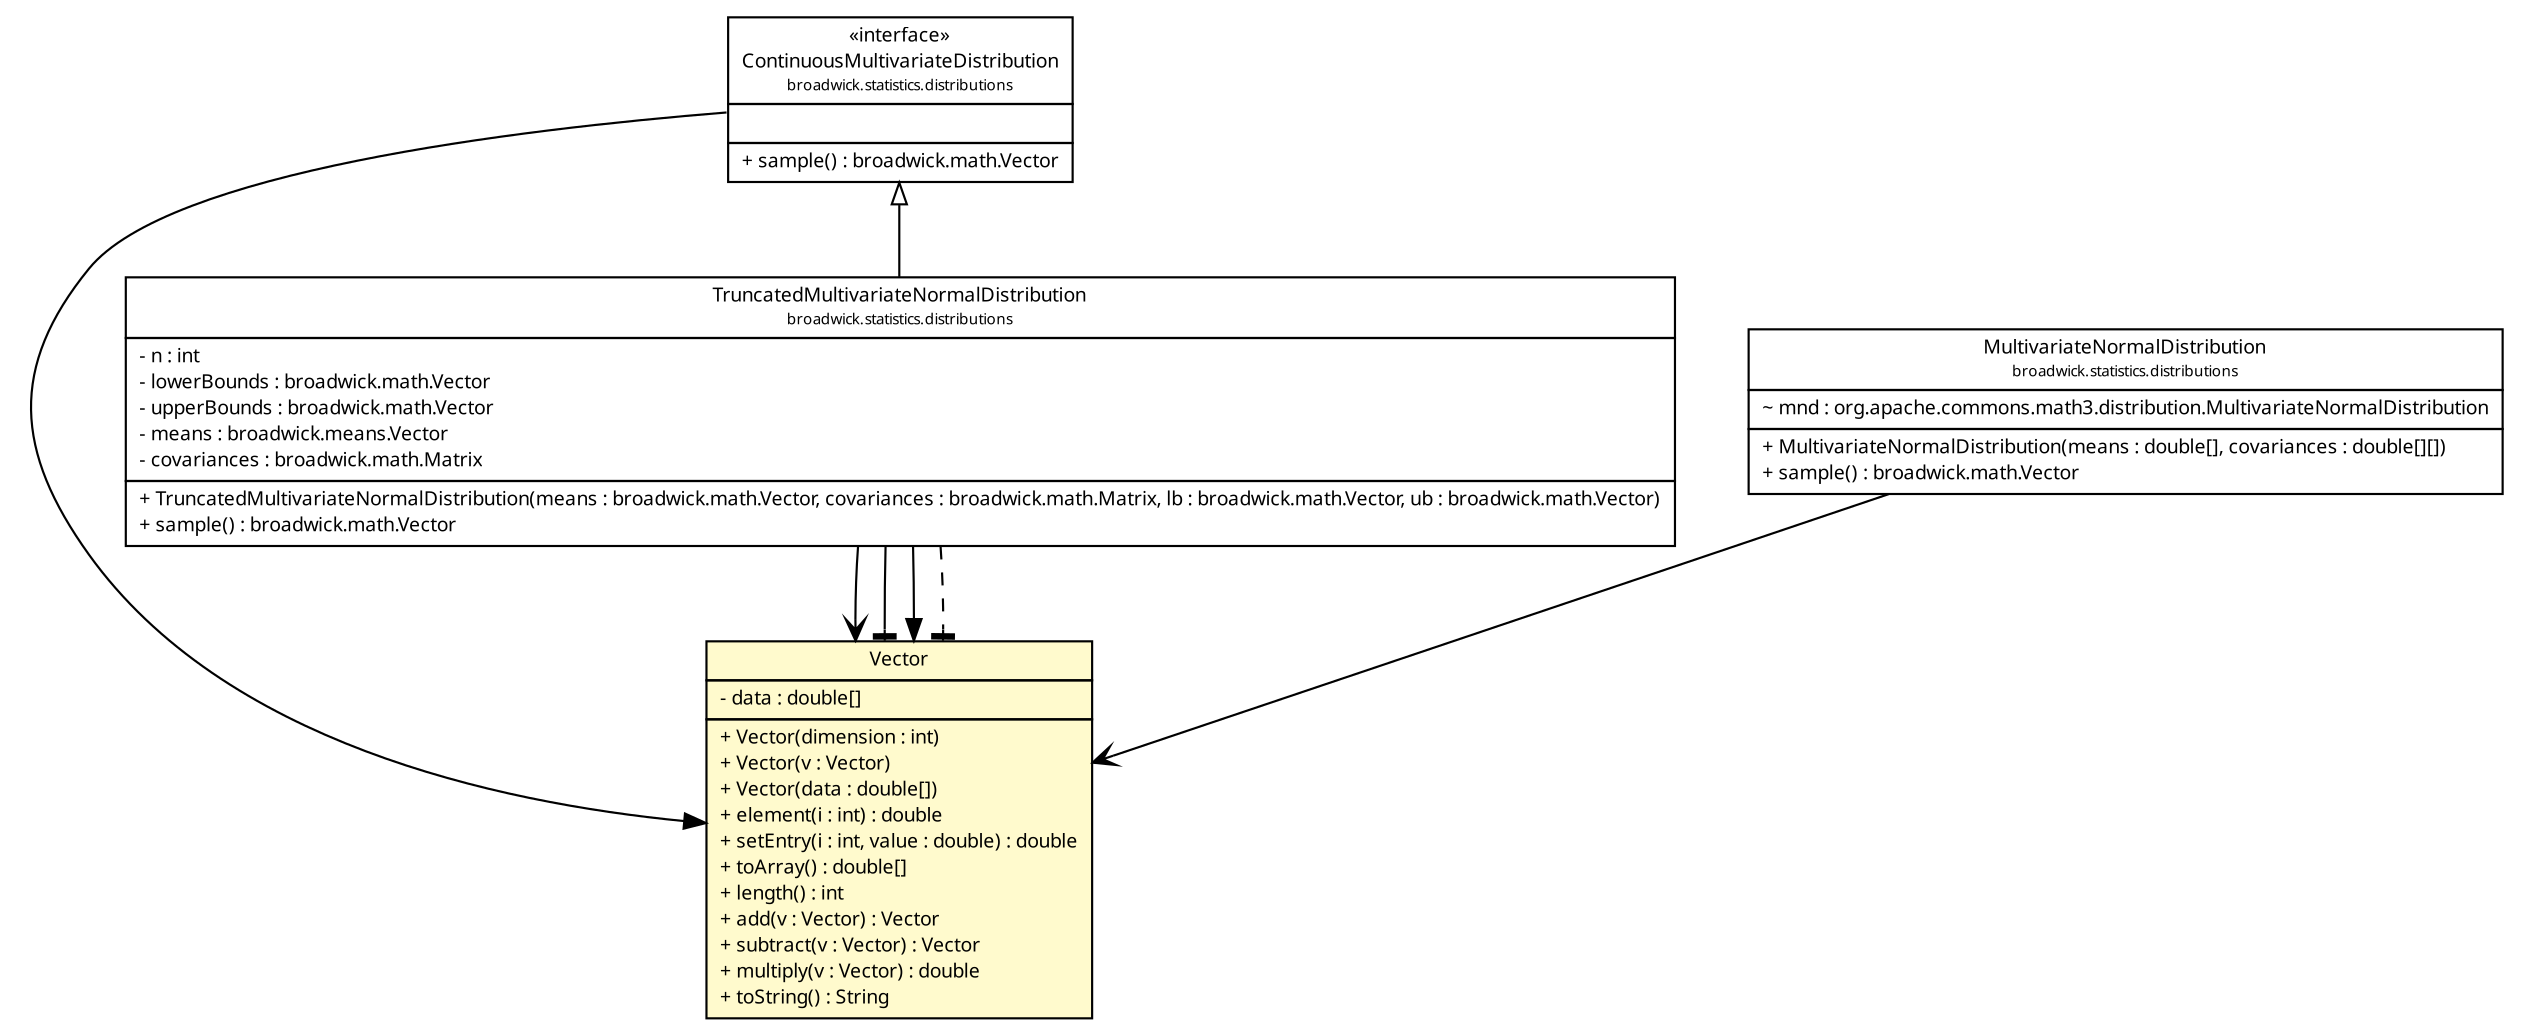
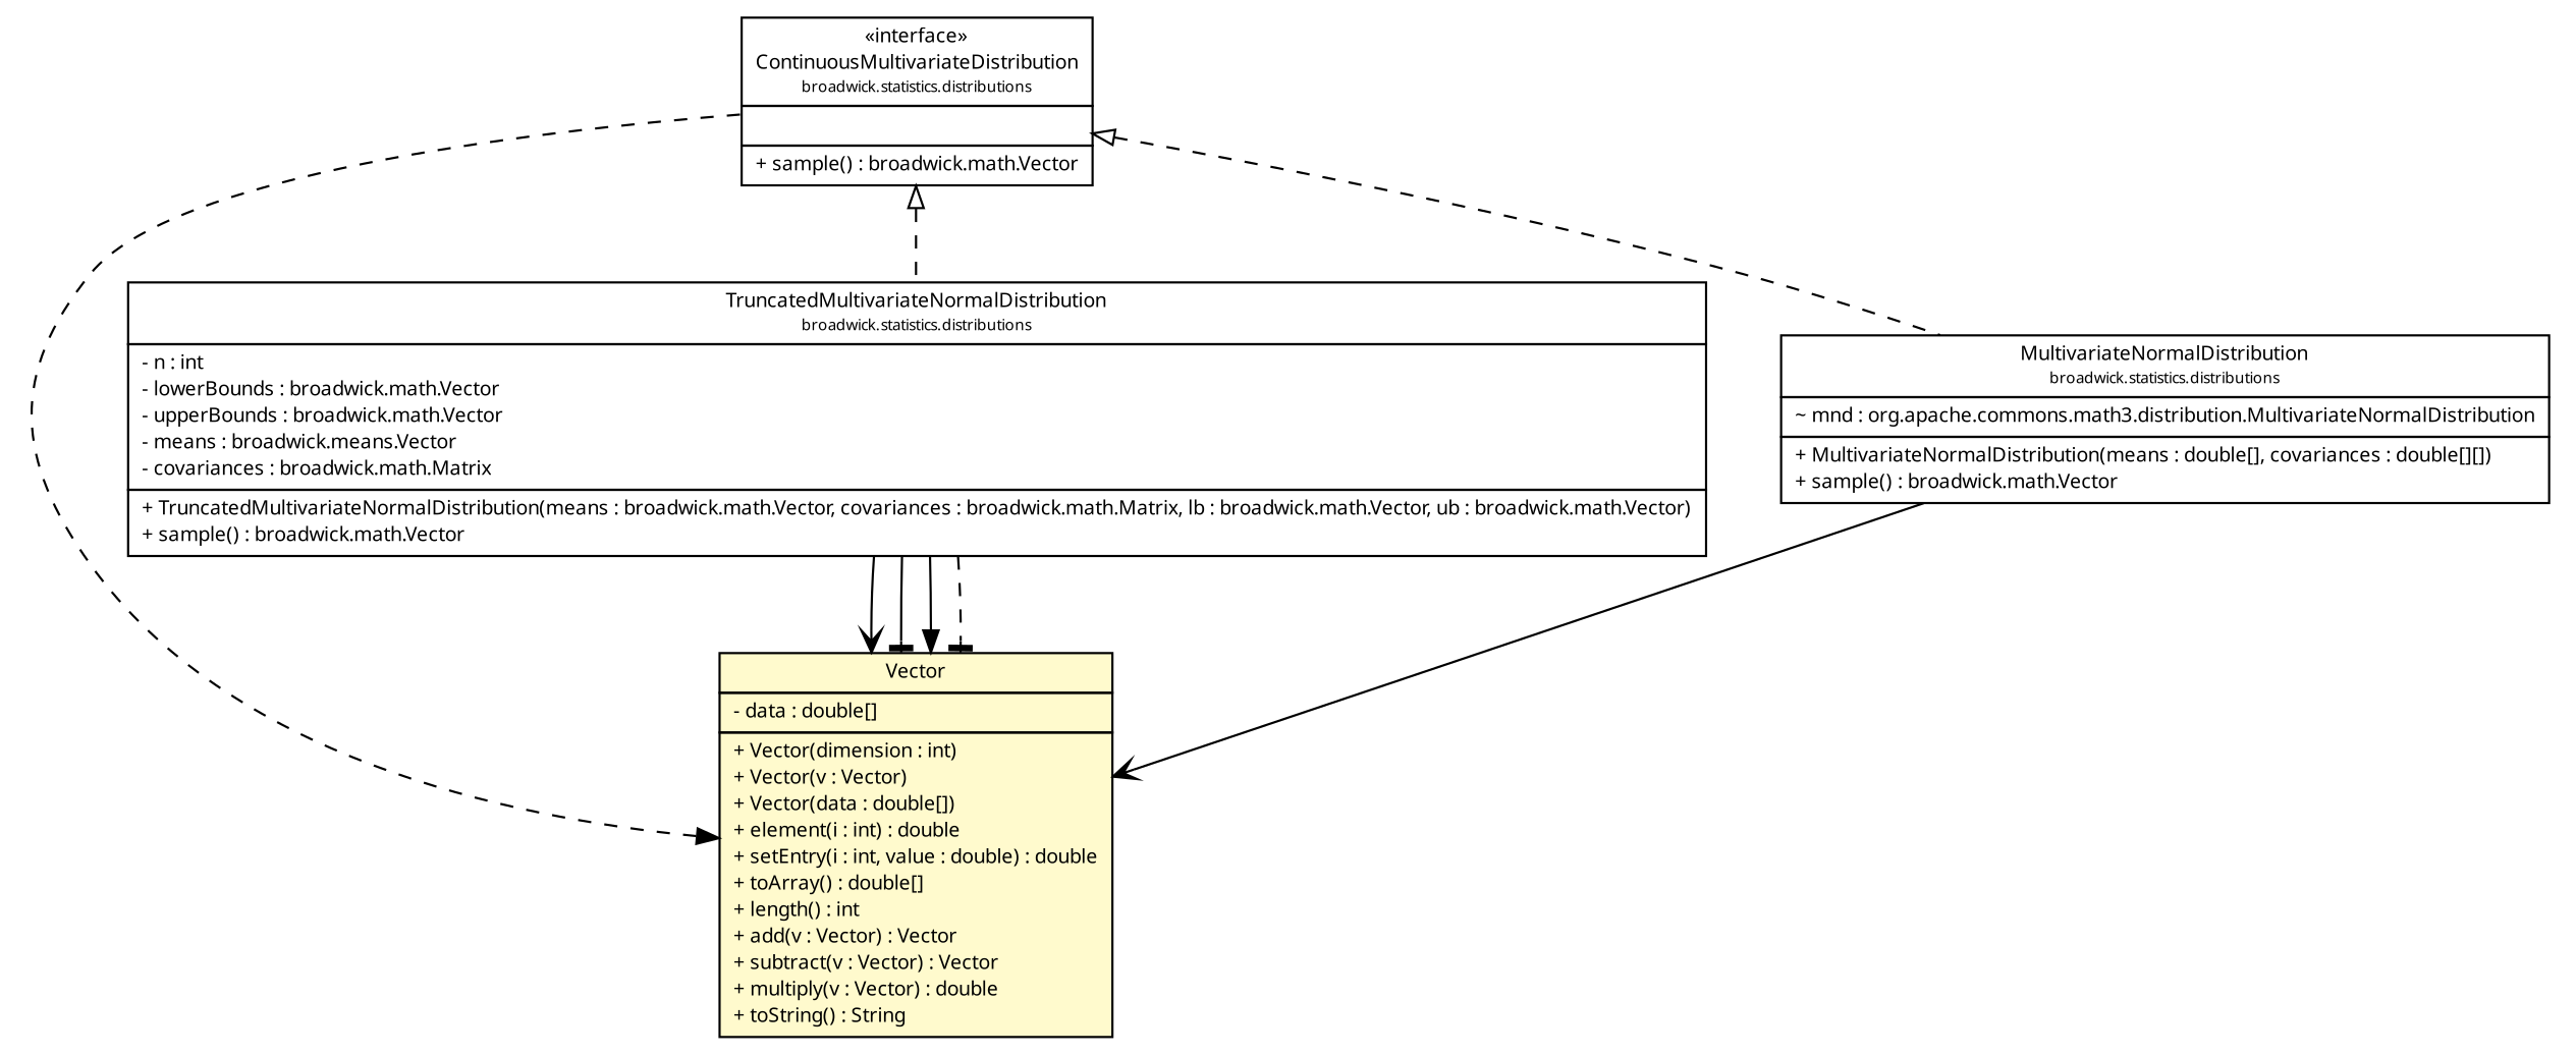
  digraph {
    fontname="Noto Sans"
    nodesep=0.25
    ranksep=0.5
    node [fontcolor=black fontname="Noto Sans" fontsize=9.0 shape=plaintext]
    edge [color=black fontcolor=black fontname="Noto Sans" fontsize=10.0 headport=p labelfontname="Trebuchet MS" labelfontsize=10 tailport=p style=dashed]
    n1 [label=<<table title="broadwick.math.Vector" border="0" cellborder="1" cellspacing="0" cellpadding="2" port="p" bgcolor="lemonChiffon" href="./Vector.html"> 		<tr><td><table border="0" cellspacing="0" cellpadding="1"> <tr><td align="center" balign="center"><font face="Trebuchet MS"> Vector </font></td></tr> 		</table></td></tr> 		<tr><td><table border="0" cellspacing="0" cellpadding="1"> <tr><td align="left" balign="left"> - data : double[] </td></tr> 		</table></td></tr> 		<tr><td><table border="0" cellspacing="0" cellpadding="1"> <tr><td align="left" balign="left"> + Vector(dimension : int) </td></tr> <tr><td align="left" balign="left"> + Vector(v : Vector) </td></tr> <tr><td align="left" balign="left"> + Vector(data : double[]) </td></tr> <tr><td align="left" balign="left"> + element(i : int) : double </td></tr> <tr><td align="left" balign="left"> + setEntry(i : int, value : double) : double </td></tr> <tr><td align="left" balign="left"> + toArray() : double[] </td></tr> <tr><td align="left" balign="left"> + length() : int </td></tr> <tr><td align="left" balign="left"> + add(v : Vector) : Vector </td></tr> <tr><td align="left" balign="left"> + subtract(v : Vector) : Vector </td></tr> <tr><td align="left" balign="left"> + multiply(v : Vector) : double </td></tr> <tr><td align="left" balign="left"> + toString() : String </td></tr> 		</table></td></tr> 		</table>>]
    n2 [label=<<table title="broadwick.statistics.distributions.TruncatedMultivariateNormalDistribution" border="0" cellborder="1" cellspacing="0" cellpadding="2" port="p" href="../statistics/distributions/TruncatedMultivariateNormalDistribution.html"> 		<tr><td><table border="0" cellspacing="0" cellpadding="1"> <tr><td align="center" balign="center"><font face="Trebuchet MS"> TruncatedMultivariateNormalDistribution </font></td></tr> <tr><td align="center" balign="center"><font face="Trebuchet MS" point-size="7.0"> broadwick.statistics.distributions </font></td></tr> 		</table></td></tr> 		<tr><td><table border="0" cellspacing="0" cellpadding="1"> <tr><td align="left" balign="left"> - n : int </td></tr> <tr><td align="left" balign="left"> - lowerBounds : broadwick.math.Vector </td></tr> <tr><td align="left" balign="left"> - upperBounds : broadwick.math.Vector </td></tr> <tr><td align="left" balign="left"> - means : broadwick.means.Vector </td></tr> <tr><td align="left" balign="left"> - covariances : broadwick.math.Matrix </td></tr> 		</table></td></tr> 		<tr><td><table border="0" cellspacing="0" cellpadding="1"> <tr><td align="left" balign="left"> + TruncatedMultivariateNormalDistribution(means : broadwick.math.Vector, covariances : broadwick.math.Matrix, lb : broadwick.math.Vector, ub : broadwick.math.Vector) </td></tr> <tr><td align="left" balign="left"> + sample() : broadwick.math.Vector </td></tr> 		</table></td></tr> 		</table>>]
    n3 [label=<<table title="broadwick.statistics.distributions.MultivariateNormalDistribution" border="0" cellborder="1" cellspacing="0" cellpadding="2" port="p" href="../statistics/distributions/MultivariateNormalDistribution.html"> 		<tr><td><table border="0" cellspacing="0" cellpadding="1"> <tr><td align="center" balign="center"><font face="Trebuchet MS"> MultivariateNormalDistribution </font></td></tr> <tr><td align="center" balign="center"><font face="Trebuchet MS" point-size="7.0"> broadwick.statistics.distributions </font></td></tr> 		</table></td></tr> 		<tr><td><table border="0" cellspacing="0" cellpadding="1"> <tr><td align="left" balign="left"> ~ mnd : org.apache.commons.math3.distribution.MultivariateNormalDistribution </td></tr> 		</table></td></tr> 		<tr><td><table border="0" cellspacing="0" cellpadding="1"> <tr><td align="left" balign="left"> + MultivariateNormalDistribution(means : double[], covariances : double[][]) </td></tr> <tr><td align="left" balign="left"> + sample() : broadwick.math.Vector </td></tr> 		</table></td></tr> 		</table>>]
    n4 [label=<<table title="broadwick.statistics.distributions.ContinuousMultivariateDistribution" border="0" cellborder="1" cellspacing="0" cellpadding="2" port="p" href="../statistics/distributions/ContinuousMultivariateDistribution.html"> 		<tr><td><table border="0" cellspacing="0" cellpadding="1"> <tr><td align="center" balign="center"> &#171;interface&#187; </td></tr> <tr><td align="center" balign="center"><font face="Trebuchet MS"> ContinuousMultivariateDistribution </font></td></tr> <tr><td align="center" balign="center"><font face="Trebuchet MS" point-size="7.0"> broadwick.statistics.distributions </font></td></tr> 		</table></td></tr> 		<tr><td><table border="0" cellspacing="0" cellpadding="1"> <tr><td align="left" balign="left">  </td></tr> 		</table></td></tr> 		<tr><td><table border="0" cellspacing="0" cellpadding="1"> <tr><td align="left" balign="left"><font face="Trebuchet MS" point-size="9.0"> + sample() : broadwick.math.Vector </font></td></tr> 		</table></td></tr> 		</table>>]
    n2 -> n1 [arrowhead=vee style=""]
    n2 -> n1 [arrowhead=tee style=""]
    n2 -> n1 [arrowhead=normal style=""]
    n2 -> n1 [arrowhead=tee]
    n3 -> n1 [arrowhead=vee style=solid]
-   n4 -> n1 [arrowhead=normal style=solid]
-   n4 -> n2 [arrowtail=empty dir=back fontsize=10 style=solid color="" fontcolor=""]
+   n4 -> n1 [arrowhead=normal]
+   n4 -> n2 [arrowtail=empty dir=back fontsize=10 color="" fontcolor=""]
+   n4 -> n3 [arrowtail=empty dir=back fontsize=10 color="" fontcolor=""]
  }
